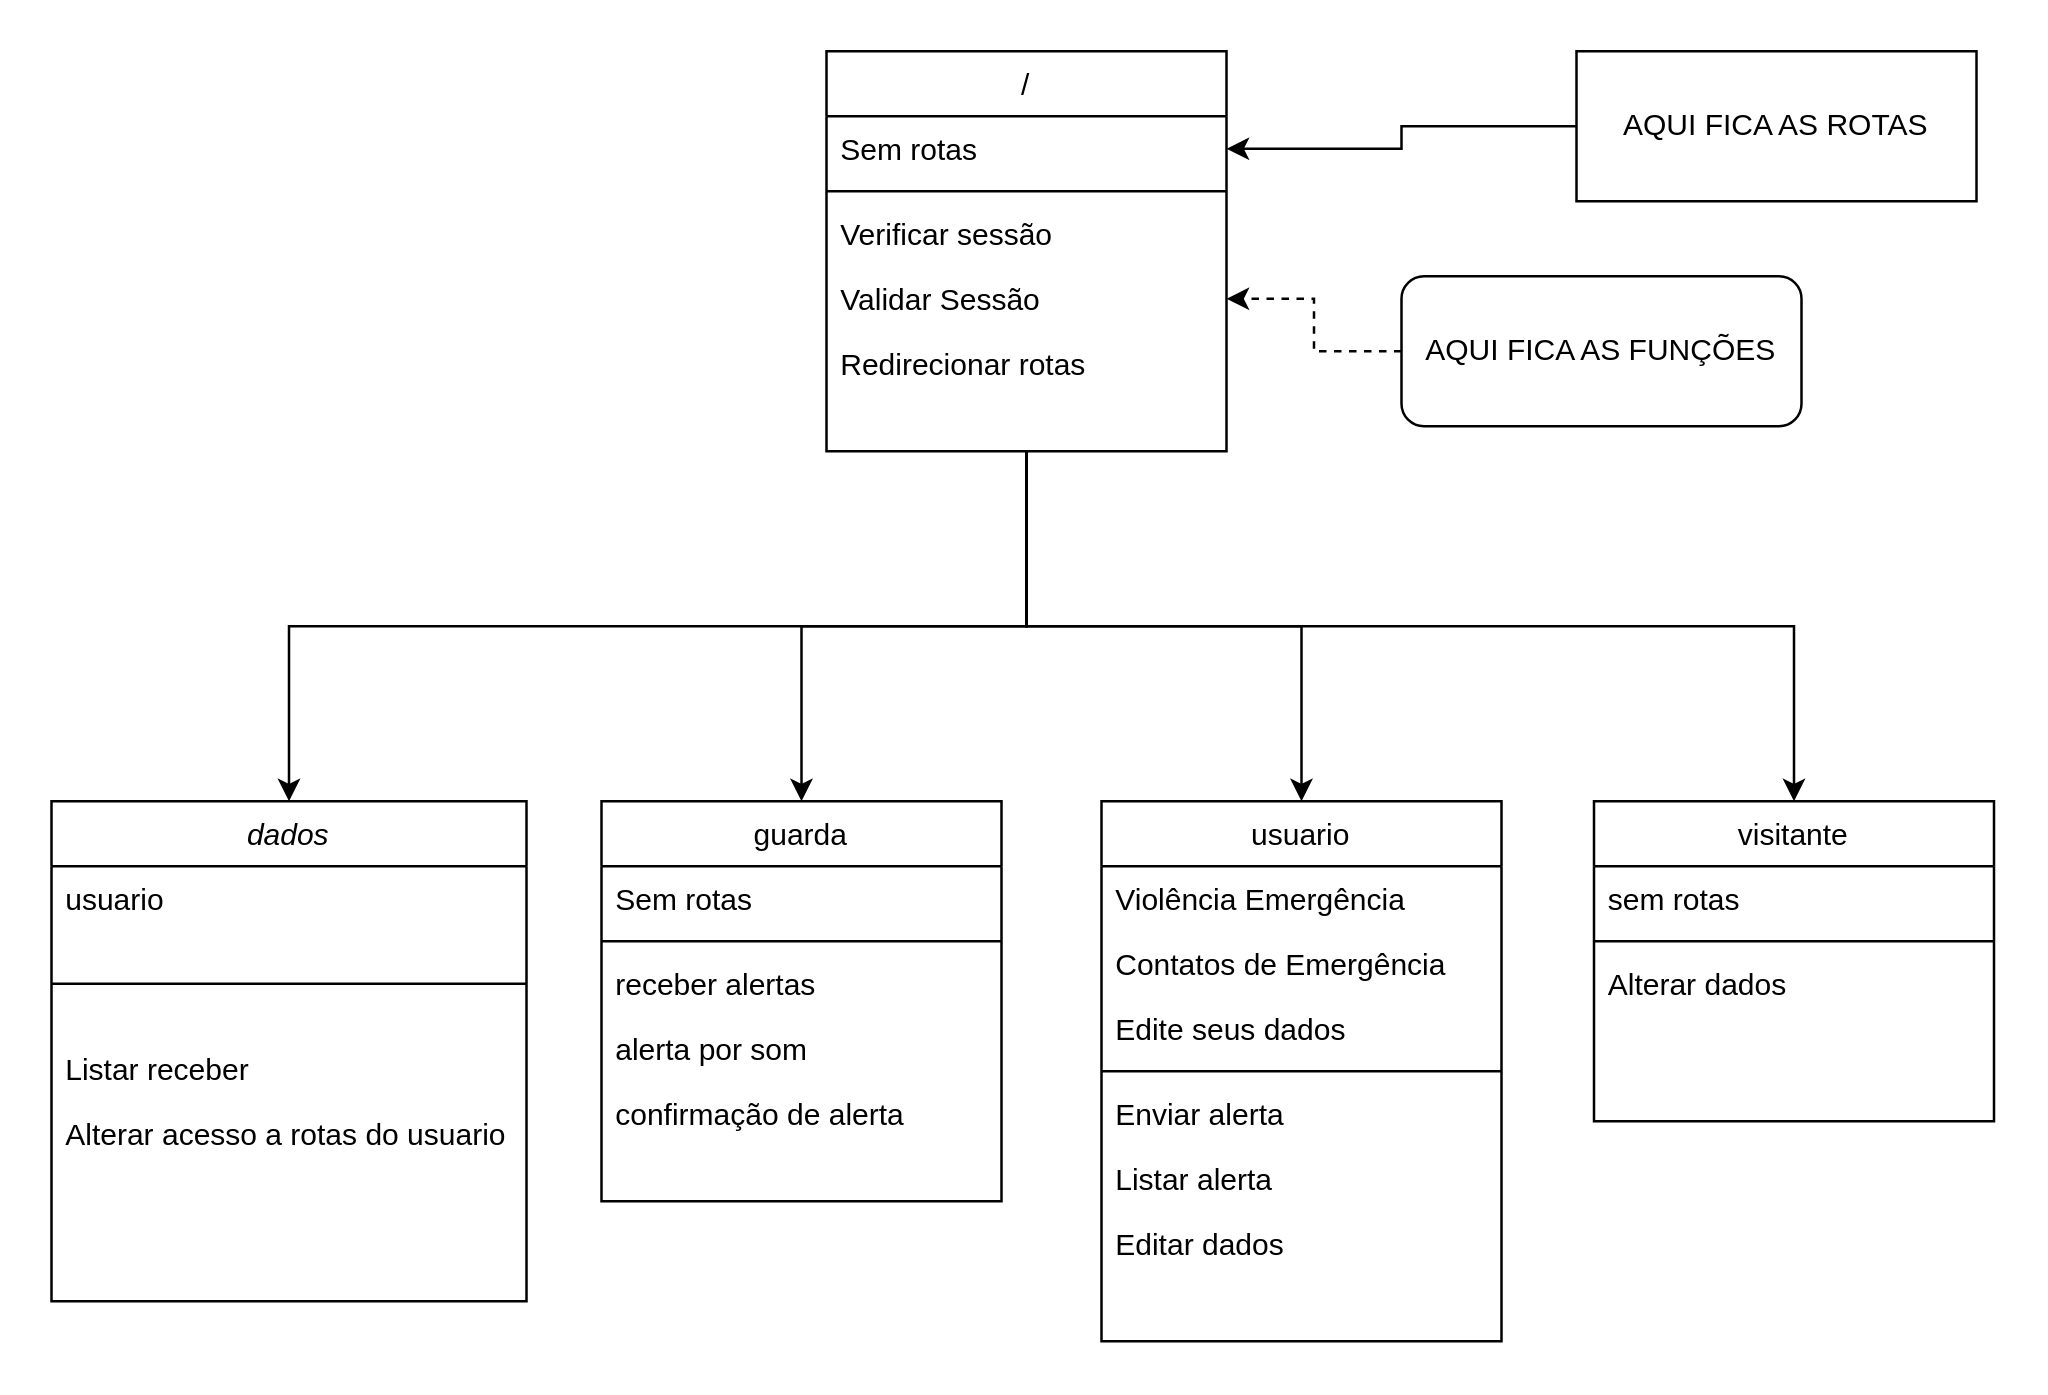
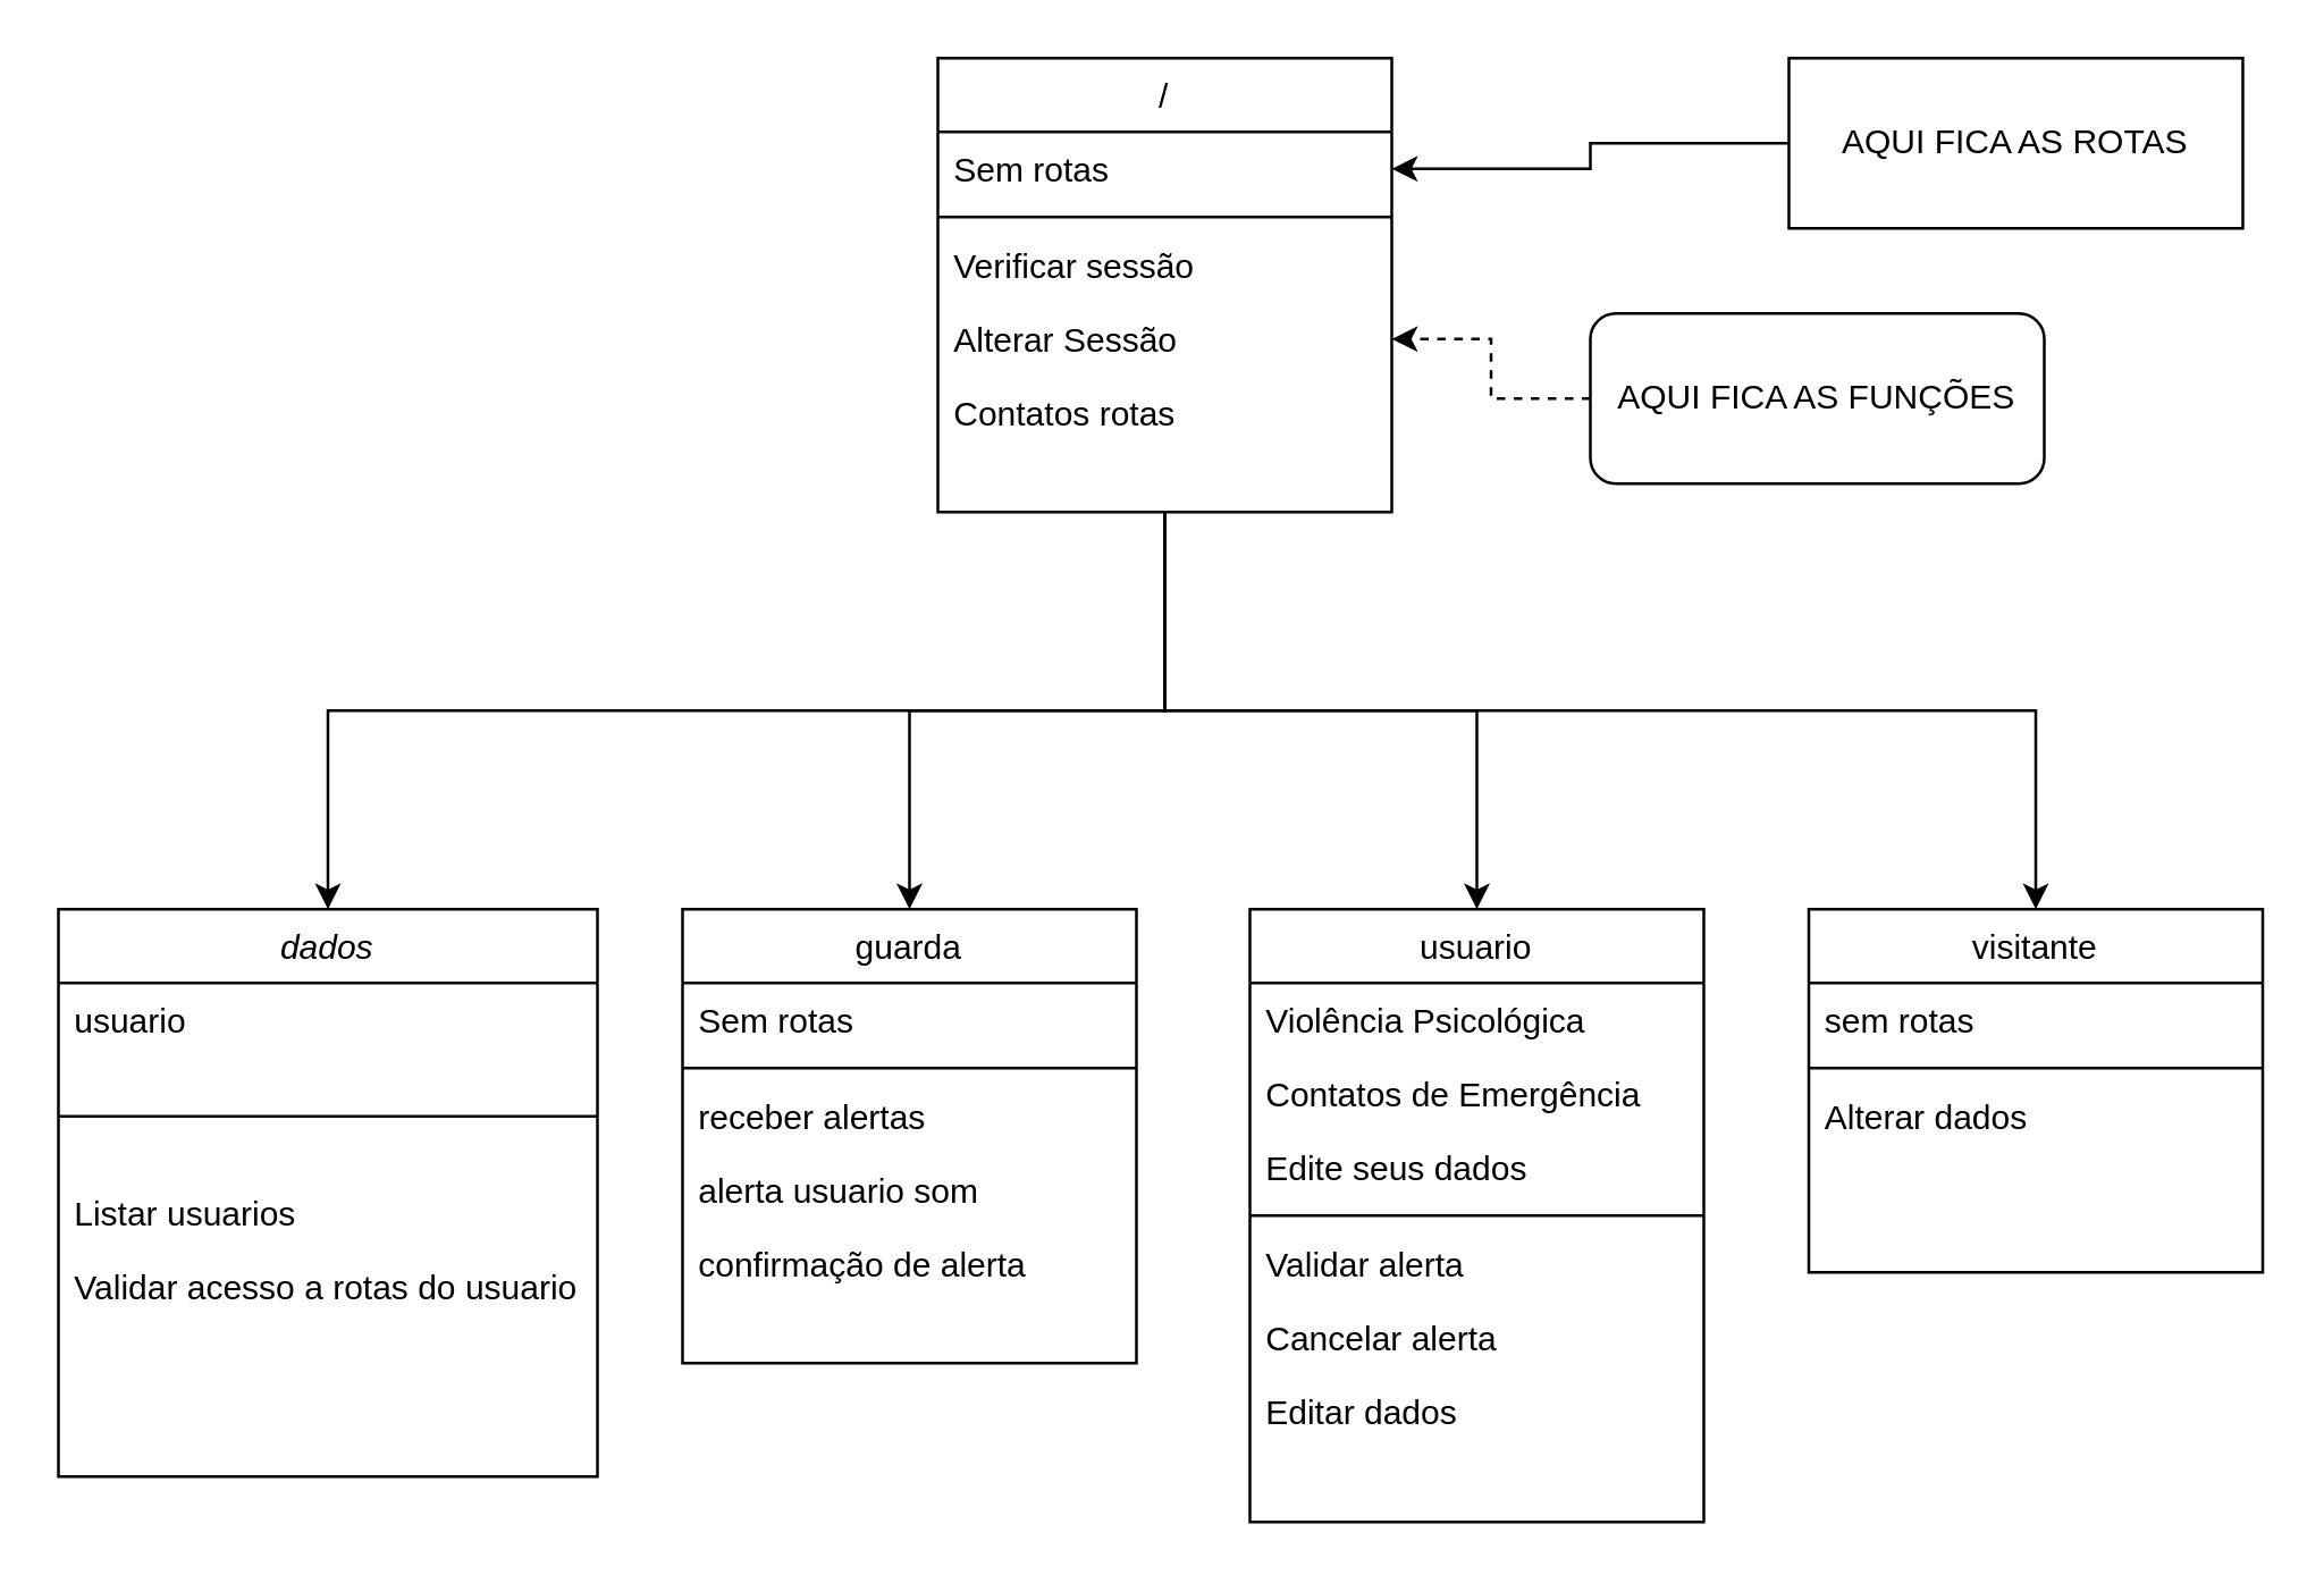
  <mxCell id="0" />
  <mxCell id="1" parent="0" />
  <mxCell id="2" value="dados" style="swimlane;fontStyle=2;align=center;verticalAlign=top;childLayout=stackLayout;horizontal=1;startSize=26;horizontalStack=0;resizeParent=1;resizeLast=0;collapsible=1;marginBottom=0;rounded=0;shadow=0;strokeWidth=1;" parent="1" vertex="1"><mxGeometry x="20" y="320" width="190" height="200" as="geometry"><mxRectangle x="230" y="140" width="160" height="26" as="alternateBounds" /></mxGeometry></mxCell>
  <mxCell id="3" value="usuario" style="text;align=left;verticalAlign=top;spacingLeft=4;spacingRight=4;overflow=hidden;rotatable=0;points=[[0,0.5],[1,0.5]];portConstraint=eastwest;" parent="2" vertex="1"><mxGeometry y="26" width="190" height="26" as="geometry" /></mxCell>
  <mxCell id="4" value="" style="line;html=1;strokeWidth=1;align=left;verticalAlign=middle;spacingTop=-1;spacingLeft=3;spacingRight=3;rotatable=0;labelPosition=right;points=[];portConstraint=eastwest;" parent="2" vertex="1"><mxGeometry y="52" width="190" height="42" as="geometry" /></mxCell>
- <mxCell id="5" value="Listar receber" style="text;align=left;verticalAlign=top;spacingLeft=4;spacingRight=4;overflow=hidden;rotatable=0;points=[[0,0.5],[1,0.5]];portConstraint=eastwest;" parent="2" vertex="1"><mxGeometry y="94" width="190" height="26" as="geometry" /></mxCell>
- <mxCell id="6" value="Alterar acesso a rotas do usuario" style="text;align=left;verticalAlign=top;spacingLeft=4;spacingRight=4;overflow=hidden;rotatable=0;points=[[0,0.5],[1,0.5]];portConstraint=eastwest;" parent="2" vertex="1"><mxGeometry y="120" width="190" height="26" as="geometry" /></mxCell>
+ <mxCell id="5" value="Listar usuarios" style="text;align=left;verticalAlign=top;spacingLeft=4;spacingRight=4;overflow=hidden;rotatable=0;points=[[0,0.5],[1,0.5]];portConstraint=eastwest;" parent="2" vertex="1"><mxGeometry y="94" width="190" height="26" as="geometry" /></mxCell>
+ <mxCell id="6" value="Validar acesso a rotas do usuario" style="text;align=left;verticalAlign=top;spacingLeft=4;spacingRight=4;overflow=hidden;rotatable=0;points=[[0,0.5],[1,0.5]];portConstraint=eastwest;" parent="2" vertex="1"><mxGeometry y="120" width="190" height="26" as="geometry" /></mxCell>
  <mxCell id="7" value="usuario" style="swimlane;fontStyle=0;align=center;verticalAlign=top;childLayout=stackLayout;horizontal=1;startSize=26;horizontalStack=0;resizeParent=1;resizeLast=0;collapsible=1;marginBottom=0;rounded=0;shadow=0;strokeWidth=1;" parent="1" vertex="1"><mxGeometry x="440" y="320" width="160" height="216" as="geometry"><mxRectangle x="550" y="140" width="160" height="26" as="alternateBounds" /></mxGeometry></mxCell>
- <mxCell id="8" value="Violência Emergência&#10;" style="text;align=left;verticalAlign=top;spacingLeft=4;spacingRight=4;overflow=hidden;rotatable=0;points=[[0,0.5],[1,0.5]];portConstraint=eastwest;rounded=0;shadow=0;html=0;" parent="7" vertex="1"><mxGeometry y="26" width="160" height="26" as="geometry" /></mxCell>
+ <mxCell id="8" value="Violência Psicológica&#10;" style="text;align=left;verticalAlign=top;spacingLeft=4;spacingRight=4;overflow=hidden;rotatable=0;points=[[0,0.5],[1,0.5]];portConstraint=eastwest;rounded=0;shadow=0;html=0;" parent="7" vertex="1"><mxGeometry y="26" width="160" height="26" as="geometry" /></mxCell>
  <mxCell id="9" value="Contatos de Emergência" style="text;align=left;verticalAlign=top;spacingLeft=4;spacingRight=4;overflow=hidden;rotatable=0;points=[[0,0.5],[1,0.5]];portConstraint=eastwest;rounded=0;shadow=0;html=0;" parent="7" vertex="1"><mxGeometry y="52" width="160" height="26" as="geometry" /></mxCell>
  <mxCell id="10" value="Edite seus dados" style="text;align=left;verticalAlign=top;spacingLeft=4;spacingRight=4;overflow=hidden;rotatable=0;points=[[0,0.5],[1,0.5]];portConstraint=eastwest;rounded=0;shadow=0;html=0;" parent="7" vertex="1"><mxGeometry y="78" width="160" height="26" as="geometry" /></mxCell>
  <mxCell id="11" value="" style="line;html=1;strokeWidth=1;align=left;verticalAlign=middle;spacingTop=-1;spacingLeft=3;spacingRight=3;rotatable=0;labelPosition=right;points=[];portConstraint=eastwest;" parent="7" vertex="1"><mxGeometry y="104" width="160" height="8" as="geometry" /></mxCell>
- <mxCell id="12" value="Enviar alerta" style="text;align=left;verticalAlign=top;spacingLeft=4;spacingRight=4;overflow=hidden;rotatable=0;points=[[0,0.5],[1,0.5]];portConstraint=eastwest;" parent="7" vertex="1"><mxGeometry y="112" width="160" height="26" as="geometry" /></mxCell>
- <mxCell id="13" value="Listar alerta" style="text;align=left;verticalAlign=top;spacingLeft=4;spacingRight=4;overflow=hidden;rotatable=0;points=[[0,0.5],[1,0.5]];portConstraint=eastwest;" parent="7" vertex="1"><mxGeometry y="138" width="160" height="26" as="geometry" /></mxCell>
+ <mxCell id="12" value="Validar alerta" style="text;align=left;verticalAlign=top;spacingLeft=4;spacingRight=4;overflow=hidden;rotatable=0;points=[[0,0.5],[1,0.5]];portConstraint=eastwest;" parent="7" vertex="1"><mxGeometry y="112" width="160" height="26" as="geometry" /></mxCell>
+ <mxCell id="13" value="Cancelar alerta" style="text;align=left;verticalAlign=top;spacingLeft=4;spacingRight=4;overflow=hidden;rotatable=0;points=[[0,0.5],[1,0.5]];portConstraint=eastwest;" parent="7" vertex="1"><mxGeometry y="138" width="160" height="26" as="geometry" /></mxCell>
  <mxCell id="14" value="Editar dados" style="text;align=left;verticalAlign=top;spacingLeft=4;spacingRight=4;overflow=hidden;rotatable=0;points=[[0,0.5],[1,0.5]];portConstraint=eastwest;" parent="7" vertex="1"><mxGeometry y="164" width="160" height="26" as="geometry" /></mxCell>
  <mxCell id="15" value="guarda" style="swimlane;fontStyle=0;align=center;verticalAlign=top;childLayout=stackLayout;horizontal=1;startSize=26;horizontalStack=0;resizeParent=1;resizeLast=0;collapsible=1;marginBottom=0;rounded=0;shadow=0;strokeWidth=1;" parent="1" vertex="1"><mxGeometry x="240" y="320" width="160" height="160" as="geometry"><mxRectangle x="550" y="140" width="160" height="26" as="alternateBounds" /></mxGeometry></mxCell>
  <mxCell id="16" value="Sem rotas" style="text;align=left;verticalAlign=top;spacingLeft=4;spacingRight=4;overflow=hidden;rotatable=0;points=[[0,0.5],[1,0.5]];portConstraint=eastwest;rounded=0;shadow=0;html=0;" parent="15" vertex="1"><mxGeometry y="26" width="160" height="26" as="geometry" /></mxCell>
  <mxCell id="17" value="" style="line;html=1;strokeWidth=1;align=left;verticalAlign=middle;spacingTop=-1;spacingLeft=3;spacingRight=3;rotatable=0;labelPosition=right;points=[];portConstraint=eastwest;" parent="15" vertex="1"><mxGeometry y="52" width="160" height="8" as="geometry" /></mxCell>
  <mxCell id="18" value="receber alertas" style="text;align=left;verticalAlign=top;spacingLeft=4;spacingRight=4;overflow=hidden;rotatable=0;points=[[0,0.5],[1,0.5]];portConstraint=eastwest;" parent="15" vertex="1"><mxGeometry y="60" width="160" height="26" as="geometry" /></mxCell>
- <mxCell id="19" value="alerta por som" style="text;align=left;verticalAlign=top;spacingLeft=4;spacingRight=4;overflow=hidden;rotatable=0;points=[[0,0.5],[1,0.5]];portConstraint=eastwest;" parent="15" vertex="1"><mxGeometry y="86" width="160" height="26" as="geometry" /></mxCell>
+ <mxCell id="19" value="alerta usuario som" style="text;align=left;verticalAlign=top;spacingLeft=4;spacingRight=4;overflow=hidden;rotatable=0;points=[[0,0.5],[1,0.5]];portConstraint=eastwest;" parent="15" vertex="1"><mxGeometry y="86" width="160" height="26" as="geometry" /></mxCell>
  <mxCell id="20" value="confirmação de alerta" style="text;align=left;verticalAlign=top;spacingLeft=4;spacingRight=4;overflow=hidden;rotatable=0;points=[[0,0.5],[1,0.5]];portConstraint=eastwest;" parent="15" vertex="1"><mxGeometry y="112" width="160" height="26" as="geometry" /></mxCell>
  <mxCell id="21" value="visitante" style="swimlane;fontStyle=0;align=center;verticalAlign=top;childLayout=stackLayout;horizontal=1;startSize=26;horizontalStack=0;resizeParent=1;resizeLast=0;collapsible=1;marginBottom=0;rounded=0;shadow=0;strokeWidth=1;" parent="1" vertex="1"><mxGeometry x="637" y="320" width="160" height="128" as="geometry"><mxRectangle x="550" y="140" width="160" height="26" as="alternateBounds" /></mxGeometry></mxCell>
  <mxCell id="22" value="sem rotas" style="text;align=left;verticalAlign=top;spacingLeft=4;spacingRight=4;overflow=hidden;rotatable=0;points=[[0,0.5],[1,0.5]];portConstraint=eastwest;rounded=0;shadow=0;html=0;" parent="21" vertex="1"><mxGeometry y="26" width="160" height="26" as="geometry" /></mxCell>
  <mxCell id="23" value="" style="line;html=1;strokeWidth=1;align=left;verticalAlign=middle;spacingTop=-1;spacingLeft=3;spacingRight=3;rotatable=0;labelPosition=right;points=[];portConstraint=eastwest;" parent="21" vertex="1"><mxGeometry y="52" width="160" height="8" as="geometry" /></mxCell>
  <mxCell id="24" value="Alterar dados" style="text;align=left;verticalAlign=top;spacingLeft=4;spacingRight=4;overflow=hidden;rotatable=0;points=[[0,0.5],[1,0.5]];portConstraint=eastwest;" parent="21" vertex="1"><mxGeometry y="60" width="160" height="26" as="geometry" /></mxCell>
  <mxCell id="25" style="edgeStyle=orthogonalEdgeStyle;rounded=0;orthogonalLoop=1;jettySize=auto;html=1;exitX=0.5;exitY=1;exitDx=0;exitDy=0;entryX=0.5;entryY=0;entryDx=0;entryDy=0;" parent="1" source="29" target="15" edge="1"><mxGeometry relative="1" as="geometry" /></mxCell>
  <mxCell id="26" style="edgeStyle=orthogonalEdgeStyle;rounded=0;orthogonalLoop=1;jettySize=auto;html=1;exitX=0.5;exitY=1;exitDx=0;exitDy=0;entryX=0.5;entryY=0;entryDx=0;entryDy=0;" parent="1" source="29" target="7" edge="1"><mxGeometry relative="1" as="geometry" /></mxCell>
  <mxCell id="27" style="edgeStyle=orthogonalEdgeStyle;rounded=0;orthogonalLoop=1;jettySize=auto;html=1;exitX=0.5;exitY=1;exitDx=0;exitDy=0;entryX=0.5;entryY=0;entryDx=0;entryDy=0;" parent="1" source="29" target="21" edge="1"><mxGeometry relative="1" as="geometry" /></mxCell>
  <mxCell id="28" style="edgeStyle=orthogonalEdgeStyle;rounded=0;orthogonalLoop=1;jettySize=auto;html=1;exitX=0.5;exitY=1;exitDx=0;exitDy=0;entryX=0.5;entryY=0;entryDx=0;entryDy=0;" parent="1" source="29" target="2" edge="1"><mxGeometry relative="1" as="geometry" /></mxCell>
  <mxCell id="29" value="/" style="swimlane;fontStyle=0;align=center;verticalAlign=top;childLayout=stackLayout;horizontal=1;startSize=26;horizontalStack=0;resizeParent=1;resizeLast=0;collapsible=1;marginBottom=0;rounded=0;shadow=0;strokeWidth=1;" parent="1" vertex="1"><mxGeometry x="330" y="20" width="160" height="160" as="geometry"><mxRectangle x="550" y="140" width="160" height="26" as="alternateBounds" /></mxGeometry></mxCell>
  <mxCell id="30" value="Sem rotas" style="text;align=left;verticalAlign=top;spacingLeft=4;spacingRight=4;overflow=hidden;rotatable=0;points=[[0,0.5],[1,0.5]];portConstraint=eastwest;rounded=0;shadow=0;html=0;" parent="29" vertex="1"><mxGeometry y="26" width="160" height="26" as="geometry" /></mxCell>
  <mxCell id="31" value="" style="line;html=1;strokeWidth=1;align=left;verticalAlign=middle;spacingTop=-1;spacingLeft=3;spacingRight=3;rotatable=0;labelPosition=right;points=[];portConstraint=eastwest;" parent="29" vertex="1"><mxGeometry y="52" width="160" height="8" as="geometry" /></mxCell>
  <mxCell id="32" value="Verificar sessão" style="text;align=left;verticalAlign=top;spacingLeft=4;spacingRight=4;overflow=hidden;rotatable=0;points=[[0,0.5],[1,0.5]];portConstraint=eastwest;" parent="29" vertex="1"><mxGeometry y="60" width="160" height="26" as="geometry" /></mxCell>
- <mxCell id="33" value="Validar Sessão" style="text;align=left;verticalAlign=top;spacingLeft=4;spacingRight=4;overflow=hidden;rotatable=0;points=[[0,0.5],[1,0.5]];portConstraint=eastwest;" parent="29" vertex="1"><mxGeometry y="86" width="160" height="26" as="geometry" /></mxCell>
- <mxCell id="34" value="Redirecionar rotas" style="text;align=left;verticalAlign=top;spacingLeft=4;spacingRight=4;overflow=hidden;rotatable=0;points=[[0,0.5],[1,0.5]];portConstraint=eastwest;" parent="29" vertex="1"><mxGeometry y="112" width="160" height="26" as="geometry" /></mxCell>
+ <mxCell id="33" value="Alterar Sessão" style="text;align=left;verticalAlign=top;spacingLeft=4;spacingRight=4;overflow=hidden;rotatable=0;points=[[0,0.5],[1,0.5]];portConstraint=eastwest;" parent="29" vertex="1"><mxGeometry y="86" width="160" height="26" as="geometry" /></mxCell>
+ <mxCell id="34" value="Contatos rotas" style="text;align=left;verticalAlign=top;spacingLeft=4;spacingRight=4;overflow=hidden;rotatable=0;points=[[0,0.5],[1,0.5]];portConstraint=eastwest;" parent="29" vertex="1"><mxGeometry y="112" width="160" height="26" as="geometry" /></mxCell>
  <mxCell id="35" style="edgeStyle=orthogonalEdgeStyle;rounded=0;orthogonalLoop=1;jettySize=auto;html=1;exitX=0;exitY=0.5;exitDx=0;exitDy=0;entryX=1;entryY=0.5;entryDx=0;entryDy=0;" edge="1" parent="1" source="36" target="30"><mxGeometry relative="1" as="geometry" /></mxCell>
  <mxCell id="36" value="AQUI FICA AS ROTAS" style="rounded=0;whiteSpace=wrap;html=1;" vertex="1" parent="1"><mxGeometry x="630" y="20" width="160" height="60" as="geometry" /></mxCell>
  <mxCell id="37" style="edgeStyle=orthogonalEdgeStyle;rounded=0;orthogonalLoop=1;jettySize=auto;html=1;exitX=0;exitY=0.5;exitDx=0;exitDy=0;dashed=1;" edge="1" parent="1" source="38" target="33"><mxGeometry relative="1" as="geometry" /></mxCell>
  <mxCell id="38" value="AQUI FICA AS FUNÇÕES" style="whiteSpace=wrap;html=1;rounded=1;" vertex="1" parent="1"><mxGeometry x="560" y="110" width="160" height="60" as="geometry" /></mxCell>
